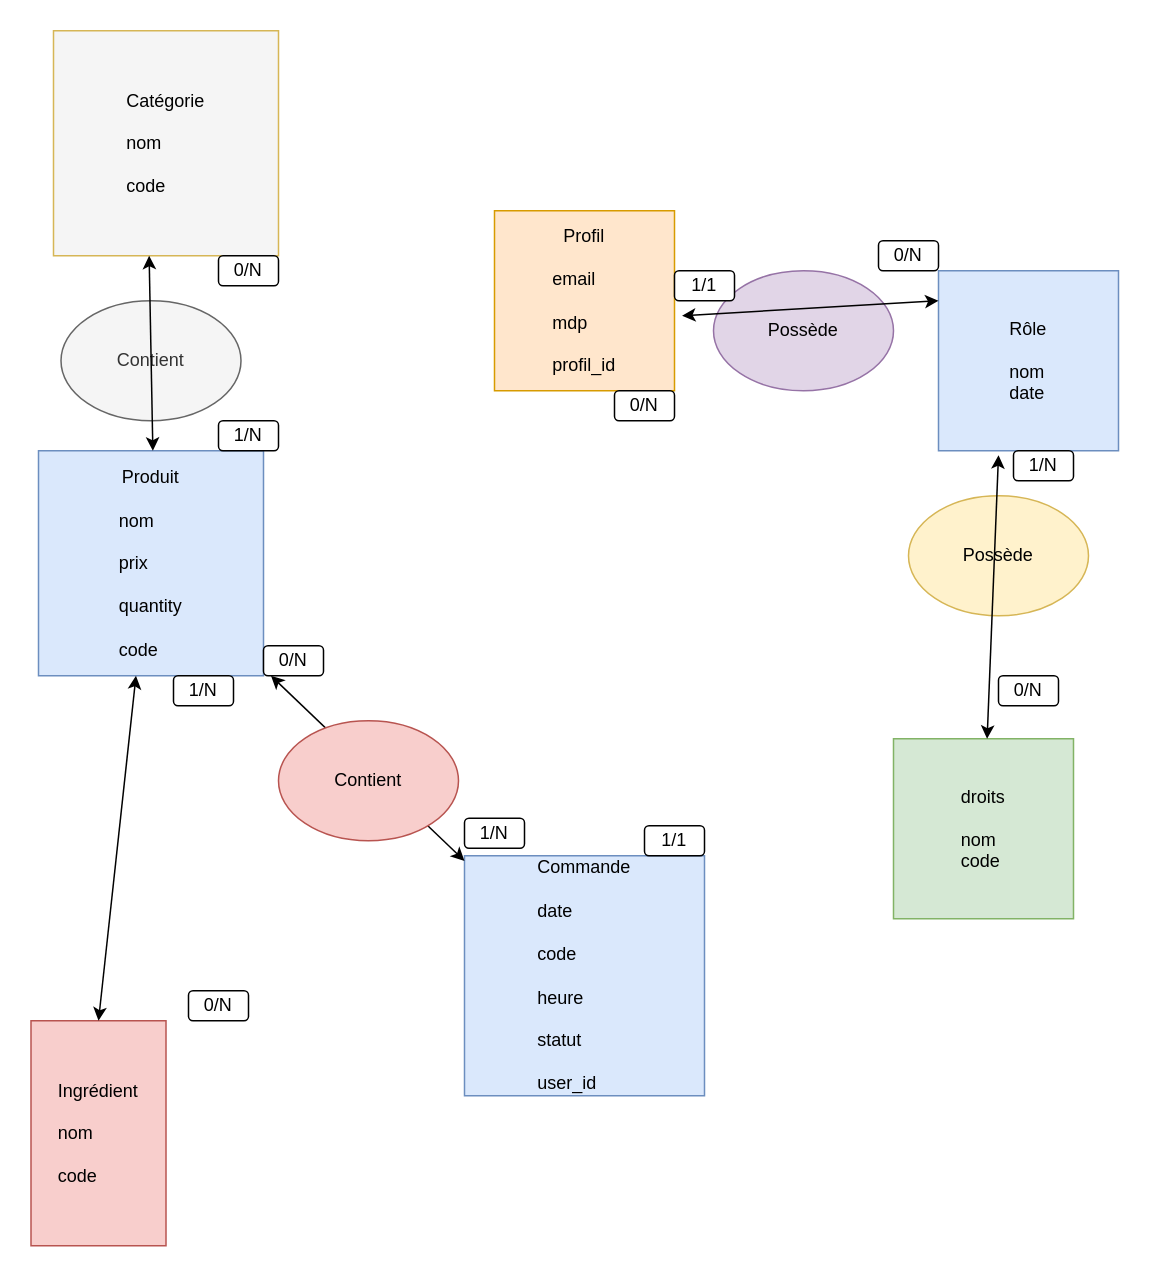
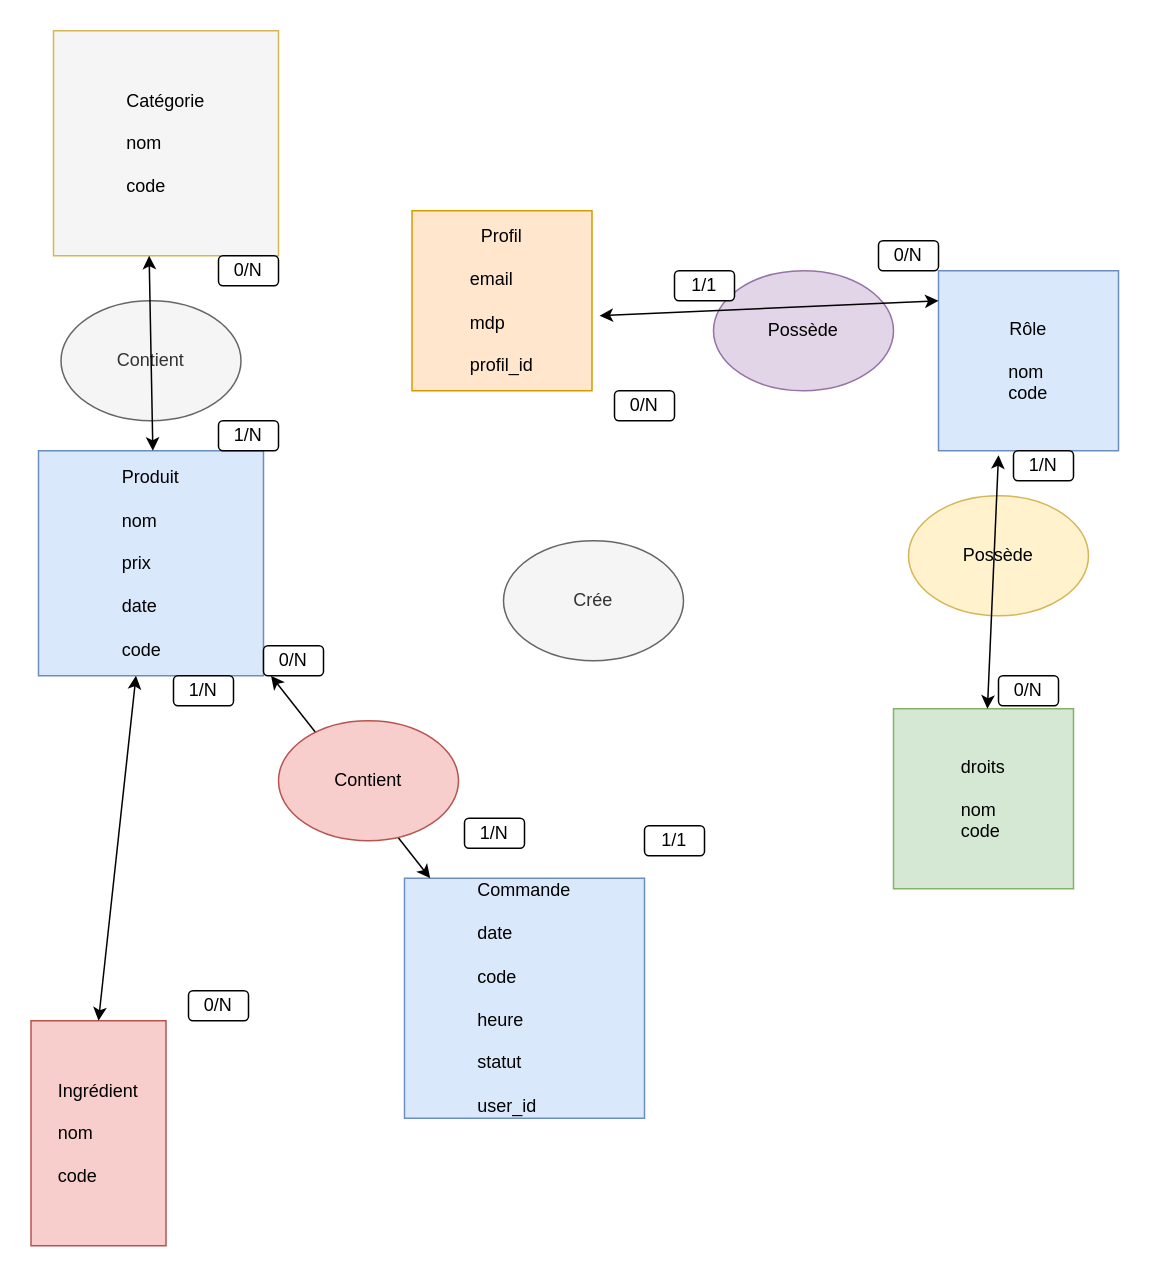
  <mxCell id="0" />
  <mxCell id="1" parent="0" />
- <mxCell id="2" value="Profil&lt;br&gt;&lt;br&gt;&lt;div style=&quot;text-align: justify;&quot;&gt;&lt;span style=&quot;background-color: initial;&quot;&gt;email&lt;/span&gt;&lt;/div&gt;&lt;div style=&quot;text-align: justify;&quot;&gt;&lt;br&gt;&lt;/div&gt;&lt;div style=&quot;text-align: justify;&quot;&gt;&lt;span style=&quot;background-color: initial;&quot;&gt;mdp&lt;/span&gt;&lt;/div&gt;&lt;div style=&quot;text-align: justify;&quot;&gt;&lt;br&gt;&lt;/div&gt;&lt;div style=&quot;text-align: justify;&quot;&gt;&lt;span style=&quot;background-color: initial;&quot;&gt;profil_id&lt;/span&gt;&lt;/div&gt;" style="whiteSpace=wrap;html=1;aspect=fixed;fillColor=#ffe6cc;strokeColor=#d79b00;" vertex="1" parent="1"><mxGeometry x="329" y="140" width="120" height="120" as="geometry" /></mxCell>
- <mxCell id="3" value="Rôle&lt;br&gt;&lt;div style=&quot;text-align: justify;&quot;&gt;&lt;br&gt;&lt;/div&gt;&lt;div style=&quot;text-align: justify;&quot;&gt;nom&lt;/div&gt;&lt;div style=&quot;text-align: justify;&quot;&gt;date&lt;/div&gt;" style="whiteSpace=wrap;html=1;aspect=fixed;fillColor=#dae8fc;strokeColor=#6c8ebf;" vertex="1" parent="1"><mxGeometry x="625" y="180" width="120" height="120" as="geometry" /></mxCell>
- <mxCell id="4" value="droits&lt;br&gt;&lt;div style=&quot;text-align: justify;&quot;&gt;&lt;br&gt;&lt;/div&gt;&lt;div style=&quot;text-align: justify;&quot;&gt;nom&lt;/div&gt;&lt;div style=&quot;text-align: justify;&quot;&gt;code&lt;/div&gt;" style="whiteSpace=wrap;html=1;aspect=fixed;fillColor=#d5e8d4;strokeColor=#82b366;" vertex="1" parent="1"><mxGeometry x="595" y="492" width="120" height="120" as="geometry" /></mxCell>
- <mxCell id="5" value="Commande&lt;br&gt;&lt;br&gt;&lt;div style=&quot;text-align: justify;&quot;&gt;date&lt;/div&gt;&lt;div style=&quot;text-align: justify;&quot;&gt;&lt;br&gt;&lt;/div&gt;&lt;div style=&quot;text-align: justify;&quot;&gt;code&lt;/div&gt;&lt;div style=&quot;text-align: justify;&quot;&gt;&lt;br&gt;&lt;/div&gt;&lt;div style=&quot;text-align: justify;&quot;&gt;heure&lt;/div&gt;&lt;div style=&quot;text-align: justify;&quot;&gt;&lt;br&gt;&lt;/div&gt;&lt;div style=&quot;text-align: justify;&quot;&gt;statut&lt;/div&gt;&lt;div style=&quot;text-align: justify;&quot;&gt;&lt;br&gt;&lt;/div&gt;&lt;div style=&quot;text-align: justify;&quot;&gt;user_id&lt;/div&gt;" style="whiteSpace=wrap;html=1;aspect=fixed;fillColor=#dae8fc;strokeColor=#6c8ebf;" vertex="1" parent="1"><mxGeometry x="309" y="570" width="160" height="160" as="geometry" /></mxCell>
- <mxCell id="6" value="Produit&lt;br&gt;&lt;div style=&quot;text-align: justify;&quot;&gt;&lt;br&gt;&lt;/div&gt;&lt;div style=&quot;text-align: justify;&quot;&gt;nom&lt;/div&gt;&lt;div style=&quot;text-align: justify;&quot;&gt;&lt;br&gt;&lt;/div&gt;&lt;div style=&quot;text-align: justify;&quot;&gt;prix&lt;/div&gt;&lt;div style=&quot;text-align: justify;&quot;&gt;&lt;br&gt;&lt;/div&gt;&lt;div style=&quot;text-align: justify;&quot;&gt;quantity&lt;/div&gt;&lt;div style=&quot;text-align: justify;&quot;&gt;&lt;br&gt;&lt;/div&gt;&lt;div style=&quot;text-align: justify;&quot;&gt;code&lt;/div&gt;" style="whiteSpace=wrap;html=1;aspect=fixed;fillColor=#dae8fc;strokeColor=#6c8ebf;" vertex="1" parent="1"><mxGeometry x="25" y="300" width="150" height="150" as="geometry" /></mxCell>
+ <mxCell id="2" value="Profil&lt;br&gt;&lt;br&gt;&lt;div style=&quot;text-align: justify;&quot;&gt;&lt;span style=&quot;background-color: initial;&quot;&gt;email&lt;/span&gt;&lt;/div&gt;&lt;div style=&quot;text-align: justify;&quot;&gt;&lt;br&gt;&lt;/div&gt;&lt;div style=&quot;text-align: justify;&quot;&gt;&lt;span style=&quot;background-color: initial;&quot;&gt;mdp&lt;/span&gt;&lt;/div&gt;&lt;div style=&quot;text-align: justify;&quot;&gt;&lt;br&gt;&lt;/div&gt;&lt;div style=&quot;text-align: justify;&quot;&gt;&lt;span style=&quot;background-color: initial;&quot;&gt;profil_id&lt;/span&gt;&lt;/div&gt;" style="whiteSpace=wrap;html=1;aspect=fixed;fillColor=#ffe6cc;strokeColor=#d79b00;" vertex="1" parent="1"><mxGeometry x="274" y="140" width="120" height="120" as="geometry" /></mxCell>
+ <mxCell id="3" value="Rôle&lt;br&gt;&lt;div style=&quot;text-align: justify;&quot;&gt;&lt;br&gt;&lt;/div&gt;&lt;div style=&quot;text-align: justify;&quot;&gt;nom&lt;/div&gt;&lt;div style=&quot;text-align: justify;&quot;&gt;code&lt;/div&gt;" style="whiteSpace=wrap;html=1;aspect=fixed;fillColor=#dae8fc;strokeColor=#6c8ebf;" vertex="1" parent="1"><mxGeometry x="625" y="180" width="120" height="120" as="geometry" /></mxCell>
+ <mxCell id="4" value="droits&lt;br&gt;&lt;div style=&quot;text-align: justify;&quot;&gt;&lt;br&gt;&lt;/div&gt;&lt;div style=&quot;text-align: justify;&quot;&gt;nom&lt;/div&gt;&lt;div style=&quot;text-align: justify;&quot;&gt;code&lt;/div&gt;" style="whiteSpace=wrap;html=1;aspect=fixed;fillColor=#d5e8d4;strokeColor=#82b366;" vertex="1" parent="1"><mxGeometry x="595" y="472" width="120" height="120" as="geometry" /></mxCell>
+ <mxCell id="5" value="Commande&lt;br&gt;&lt;br&gt;&lt;div style=&quot;text-align: justify;&quot;&gt;date&lt;/div&gt;&lt;div style=&quot;text-align: justify;&quot;&gt;&lt;br&gt;&lt;/div&gt;&lt;div style=&quot;text-align: justify;&quot;&gt;code&lt;/div&gt;&lt;div style=&quot;text-align: justify;&quot;&gt;&lt;br&gt;&lt;/div&gt;&lt;div style=&quot;text-align: justify;&quot;&gt;heure&lt;/div&gt;&lt;div style=&quot;text-align: justify;&quot;&gt;&lt;br&gt;&lt;/div&gt;&lt;div style=&quot;text-align: justify;&quot;&gt;statut&lt;/div&gt;&lt;div style=&quot;text-align: justify;&quot;&gt;&lt;br&gt;&lt;/div&gt;&lt;div style=&quot;text-align: justify;&quot;&gt;user_id&lt;/div&gt;" style="whiteSpace=wrap;html=1;aspect=fixed;fillColor=#dae8fc;strokeColor=#6c8ebf;" vertex="1" parent="1"><mxGeometry x="269" y="585" width="160" height="160" as="geometry" /></mxCell>
+ <mxCell id="6" value="Produit&lt;br&gt;&lt;div style=&quot;text-align: justify;&quot;&gt;&lt;br&gt;&lt;/div&gt;&lt;div style=&quot;text-align: justify;&quot;&gt;nom&lt;/div&gt;&lt;div style=&quot;text-align: justify;&quot;&gt;&lt;br&gt;&lt;/div&gt;&lt;div style=&quot;text-align: justify;&quot;&gt;prix&lt;/div&gt;&lt;div style=&quot;text-align: justify;&quot;&gt;&lt;br&gt;&lt;/div&gt;&lt;div style=&quot;text-align: justify;&quot;&gt;date&lt;/div&gt;&lt;div style=&quot;text-align: justify;&quot;&gt;&lt;br&gt;&lt;/div&gt;&lt;div style=&quot;text-align: justify;&quot;&gt;code&lt;/div&gt;" style="whiteSpace=wrap;html=1;aspect=fixed;fillColor=#dae8fc;strokeColor=#6c8ebf;" vertex="1" parent="1"><mxGeometry x="25" y="300" width="150" height="150" as="geometry" /></mxCell>
  <mxCell id="7" value="Ingrédient&lt;br&gt;&lt;div style=&quot;text-align: justify;&quot;&gt;&lt;br&gt;&lt;/div&gt;&lt;div style=&quot;text-align: justify;&quot;&gt;nom&lt;/div&gt;&lt;div style=&quot;text-align: justify;&quot;&gt;&lt;br&gt;&lt;/div&gt;&lt;div style=&quot;text-align: justify;&quot;&gt;code&lt;/div&gt;" style="whiteSpace=wrap;html=1;aspect=fixed;fillColor=#f8cecc;strokeColor=#b85450;" vertex="1" parent="1"><mxGeometry x="20" y="680" width="90" height="150" as="geometry" /></mxCell>
  <mxCell id="8" value="Catégorie&lt;br&gt;&lt;div style=&quot;text-align: justify;&quot;&gt;&lt;br&gt;&lt;/div&gt;&lt;div style=&quot;text-align: justify;&quot;&gt;nom&lt;/div&gt;&lt;div style=&quot;text-align: justify;&quot;&gt;&lt;br&gt;&lt;/div&gt;&lt;div style=&quot;text-align: justify;&quot;&gt;code&lt;/div&gt;" style="whiteSpace=wrap;html=1;aspect=fixed;fillColor=#f5f5f5;strokeColor=#d6b656;" vertex="1" parent="1"><mxGeometry x="35" y="20" width="150" height="150" as="geometry" /></mxCell>
+ <mxCell id="9" value="Crée" style="ellipse;whiteSpace=wrap;html=1;fillColor=#f5f5f5;fontColor=#333333;strokeColor=#666666;" vertex="1" parent="1"><mxGeometry x="335" y="360" width="120" height="80" as="geometry" /></mxCell>
  <mxCell id="10" value="Contient" style="ellipse;whiteSpace=wrap;html=1;fillColor=#f5f5f5;fontColor=#333333;strokeColor=#666666;" vertex="1" parent="1"><mxGeometry x="40" y="200" width="120" height="80" as="geometry" /></mxCell>
  <mxCell id="11" value="Possède" style="ellipse;whiteSpace=wrap;html=1;fillColor=#e1d5e7;strokeColor=#9673a6;" vertex="1" parent="1"><mxGeometry x="475" y="180" width="120" height="80" as="geometry" /></mxCell>
  <mxCell id="12" value="Possède" style="ellipse;whiteSpace=wrap;html=1;fillColor=#fff2cc;strokeColor=#d6b656;" vertex="1" parent="1"><mxGeometry x="605" y="330" width="120" height="80" as="geometry" /></mxCell>
  <mxCell id="13" value="" style="endArrow=classic;startArrow=classic;html=1;rounded=0;" edge="1" parent="1" target="5"><mxGeometry width="50" height="50" relative="1" as="geometry"><mxPoint x="180" y="450" as="sourcePoint" /><mxPoint x="230" y="400" as="targetPoint" /></mxGeometry></mxCell>
  <mxCell id="14" value="Contient" style="ellipse;whiteSpace=wrap;html=1;fillColor=#f8cecc;strokeColor=#b85450;" vertex="1" parent="1"><mxGeometry x="185" y="480" width="120" height="80" as="geometry" /></mxCell>
  <mxCell id="15" value="" style="endArrow=classic;startArrow=classic;html=1;rounded=0;exitX=1.042;exitY=0.583;exitDx=0;exitDy=0;exitPerimeter=0;" edge="1" parent="1" source="2"><mxGeometry width="50" height="50" relative="1" as="geometry"><mxPoint x="585" y="250" as="sourcePoint" /><mxPoint x="625" y="200" as="targetPoint" /></mxGeometry></mxCell>
  <mxCell id="16" value="" style="endArrow=classic;startArrow=classic;html=1;rounded=0;" edge="1" parent="1" source="4"><mxGeometry width="50" height="50" relative="1" as="geometry"><mxPoint x="630" y="350" as="sourcePoint" /><mxPoint x="665" y="303" as="targetPoint" /></mxGeometry></mxCell>
  <mxCell id="17" value="" style="endArrow=classic;startArrow=classic;html=1;rounded=0;exitX=0.5;exitY=0;exitDx=0;exitDy=0;" edge="1" parent="1" source="7"><mxGeometry width="50" height="50" relative="1" as="geometry"><mxPoint x="100" y="670" as="sourcePoint" /><mxPoint x="90" y="450" as="targetPoint" /></mxGeometry></mxCell>
  <mxCell id="18" value="" style="endArrow=classic;startArrow=classic;html=1;rounded=0;entryX=0.25;entryY=1;entryDx=0;entryDy=0;" edge="1" parent="1"><mxGeometry width="50" height="50" relative="1" as="geometry"><mxPoint x="101.25" y="300" as="sourcePoint" /><mxPoint x="98.75" y="170" as="targetPoint" /></mxGeometry></mxCell>
  <mxCell id="19" value="0/N" style="rounded=1;whiteSpace=wrap;html=1;" vertex="1" parent="1"><mxGeometry x="145" y="170" width="40" height="20" as="geometry" /></mxCell>
  <mxCell id="20" value="1/N" style="rounded=1;whiteSpace=wrap;html=1;" vertex="1" parent="1"><mxGeometry x="145" y="280" width="40" height="20" as="geometry" /></mxCell>
  <mxCell id="21" value="1/N" style="rounded=1;whiteSpace=wrap;html=1;" vertex="1" parent="1"><mxGeometry x="115" y="450" width="40" height="20" as="geometry" /></mxCell>
  <mxCell id="22" value="0/N" style="rounded=1;whiteSpace=wrap;html=1;" vertex="1" parent="1"><mxGeometry x="125" y="660" width="40" height="20" as="geometry" /></mxCell>
  <mxCell id="23" value="0/N" style="rounded=1;whiteSpace=wrap;html=1;" vertex="1" parent="1"><mxGeometry x="409" y="260" width="40" height="20" as="geometry" /></mxCell>
  <mxCell id="24" value="1/1" style="rounded=1;whiteSpace=wrap;html=1;" vertex="1" parent="1"><mxGeometry x="429" y="550" width="40" height="20" as="geometry" /></mxCell>
  <mxCell id="25" value="0/N" style="rounded=1;whiteSpace=wrap;html=1;" vertex="1" parent="1"><mxGeometry x="175" y="430" width="40" height="20" as="geometry" /></mxCell>
  <mxCell id="26" value="1/N" style="rounded=1;whiteSpace=wrap;html=1;" vertex="1" parent="1"><mxGeometry x="309" y="545" width="40" height="20" as="geometry" /></mxCell>
  <mxCell id="27" value="1/1" style="rounded=1;whiteSpace=wrap;html=1;" vertex="1" parent="1"><mxGeometry x="449" y="180" width="40" height="20" as="geometry" /></mxCell>
  <mxCell id="28" value="0/N" style="rounded=1;whiteSpace=wrap;html=1;" vertex="1" parent="1"><mxGeometry x="585" y="160" width="40" height="20" as="geometry" /></mxCell>
  <mxCell id="29" value="1/N" style="rounded=1;whiteSpace=wrap;html=1;" vertex="1" parent="1"><mxGeometry x="675" y="300" width="40" height="20" as="geometry" /></mxCell>
  <mxCell id="30" value="0/N" style="rounded=1;whiteSpace=wrap;html=1;" vertex="1" parent="1"><mxGeometry x="665" y="450" width="40" height="20" as="geometry" /></mxCell>
